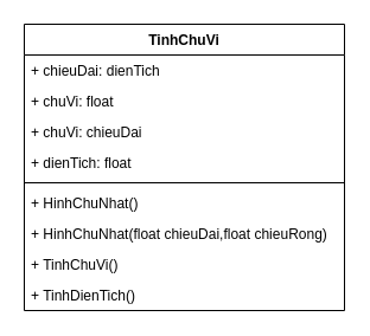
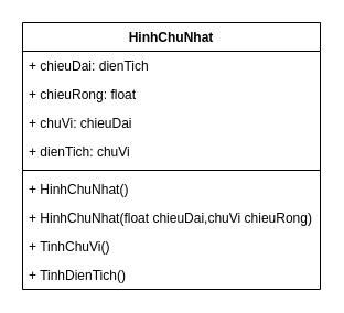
  <mxCell id="0" />
  <mxCell id="1" parent="0" />
- <mxCell id="2" value="TinhChuVi&#10;" style="swimlane;fontStyle=1;align=center;verticalAlign=top;childLayout=stackLayout;horizontal=1;startSize=26;horizontalStack=0;resizeParent=1;resizeParentMax=0;resizeLast=0;collapsible=1;marginBottom=0;" vertex="1" parent="1"><mxGeometry x="20" y="20" width="270" height="242" as="geometry" /></mxCell>
+ <mxCell id="2" value="HinhChuNhat&#10;" style="swimlane;fontStyle=1;align=center;verticalAlign=top;childLayout=stackLayout;horizontal=1;startSize=26;horizontalStack=0;resizeParent=1;resizeParentMax=0;resizeLast=0;collapsible=1;marginBottom=0;" vertex="1" parent="1"><mxGeometry x="20" y="20" width="270" height="242" as="geometry" /></mxCell>
  <mxCell id="3" value="+ chieuDai: dienTich" style="text;strokeColor=none;fillColor=none;align=left;verticalAlign=top;spacingLeft=4;spacingRight=4;overflow=hidden;rotatable=0;points=[[0,0.5],[1,0.5]];portConstraint=eastwest;" vertex="1" parent="2"><mxGeometry y="26" width="270" height="26" as="geometry" /></mxCell>
- <mxCell id="4" value="+ chuVi: float" style="text;strokeColor=none;fillColor=none;align=left;verticalAlign=top;spacingLeft=4;spacingRight=4;overflow=hidden;rotatable=0;points=[[0,0.5],[1,0.5]];portConstraint=eastwest;" vertex="1" parent="2"><mxGeometry y="52" width="270" height="26" as="geometry" /></mxCell>
+ <mxCell id="4" value="+ chieuRong: float" style="text;strokeColor=none;fillColor=none;align=left;verticalAlign=top;spacingLeft=4;spacingRight=4;overflow=hidden;rotatable=0;points=[[0,0.5],[1,0.5]];portConstraint=eastwest;" vertex="1" parent="2"><mxGeometry y="52" width="270" height="26" as="geometry" /></mxCell>
  <mxCell id="5" value="+ chuVi: chieuDai" style="text;strokeColor=none;fillColor=none;align=left;verticalAlign=top;spacingLeft=4;spacingRight=4;overflow=hidden;rotatable=0;points=[[0,0.5],[1,0.5]];portConstraint=eastwest;" vertex="1" parent="2"><mxGeometry y="78" width="270" height="26" as="geometry" /></mxCell>
- <mxCell id="6" value="+ dienTich: float" style="text;strokeColor=none;fillColor=none;align=left;verticalAlign=top;spacingLeft=4;spacingRight=4;overflow=hidden;rotatable=0;points=[[0,0.5],[1,0.5]];portConstraint=eastwest;" vertex="1" parent="2"><mxGeometry y="104" width="270" height="26" as="geometry" /></mxCell>
+ <mxCell id="6" value="+ dienTich: chuVi" style="text;strokeColor=none;fillColor=none;align=left;verticalAlign=top;spacingLeft=4;spacingRight=4;overflow=hidden;rotatable=0;points=[[0,0.5],[1,0.5]];portConstraint=eastwest;" vertex="1" parent="2"><mxGeometry y="104" width="270" height="26" as="geometry" /></mxCell>
  <mxCell id="7" value="" style="line;strokeWidth=1;fillColor=none;align=left;verticalAlign=middle;spacingTop=-1;spacingLeft=3;spacingRight=3;rotatable=0;labelPosition=right;points=[];portConstraint=eastwest;" vertex="1" parent="2"><mxGeometry y="130" width="270" height="8" as="geometry" /></mxCell>
  <mxCell id="8" value="+ HinhChuNhat()" style="text;strokeColor=none;fillColor=none;align=left;verticalAlign=top;spacingLeft=4;spacingRight=4;overflow=hidden;rotatable=0;points=[[0,0.5],[1,0.5]];portConstraint=eastwest;" vertex="1" parent="2"><mxGeometry y="138" width="270" height="26" as="geometry" /></mxCell>
- <mxCell id="9" value="+ HinhChuNhat(float chieuDai,float chieuRong)" style="text;strokeColor=none;fillColor=none;align=left;verticalAlign=top;spacingLeft=4;spacingRight=4;overflow=hidden;rotatable=0;points=[[0,0.5],[1,0.5]];portConstraint=eastwest;" vertex="1" parent="2"><mxGeometry y="164" width="270" height="26" as="geometry" /></mxCell>
+ <mxCell id="9" value="+ HinhChuNhat(float chieuDai,chuVi chieuRong)" style="text;strokeColor=none;fillColor=none;align=left;verticalAlign=top;spacingLeft=4;spacingRight=4;overflow=hidden;rotatable=0;points=[[0,0.5],[1,0.5]];portConstraint=eastwest;" vertex="1" parent="2"><mxGeometry y="164" width="270" height="26" as="geometry" /></mxCell>
  <mxCell id="10" value="+ TinhChuVi()" style="text;strokeColor=none;fillColor=none;align=left;verticalAlign=top;spacingLeft=4;spacingRight=4;overflow=hidden;rotatable=0;points=[[0,0.5],[1,0.5]];portConstraint=eastwest;" vertex="1" parent="2"><mxGeometry y="190" width="270" height="26" as="geometry" /></mxCell>
  <mxCell id="11" value="+ TinhDienTich()" style="text;strokeColor=none;fillColor=none;align=left;verticalAlign=top;spacingLeft=4;spacingRight=4;overflow=hidden;rotatable=0;points=[[0,0.5],[1,0.5]];portConstraint=eastwest;" vertex="1" parent="2"><mxGeometry y="216" width="270" height="26" as="geometry" /></mxCell>
